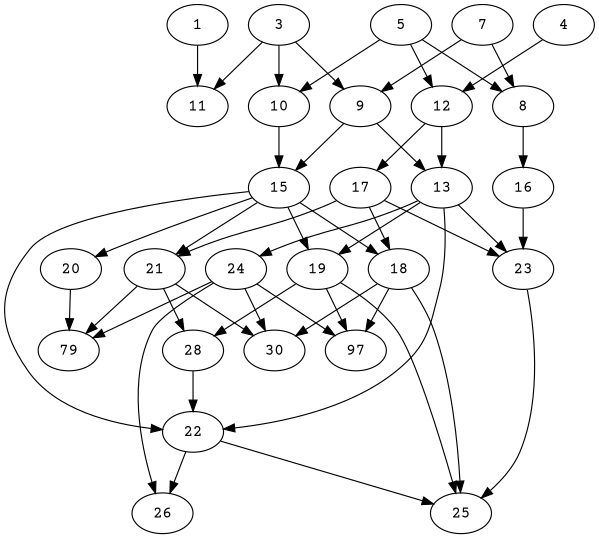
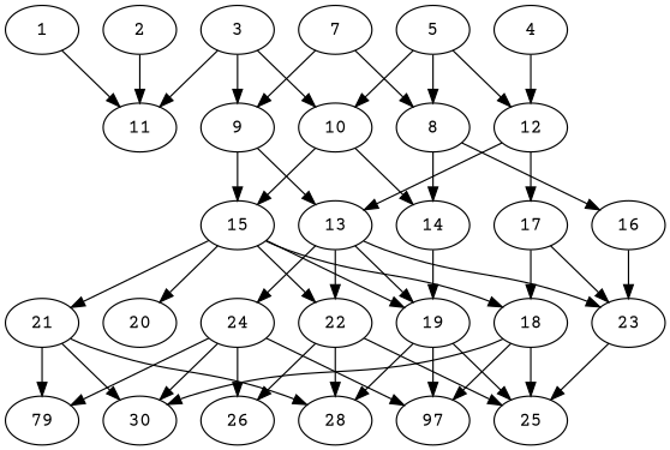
  digraph {
    fontname="Courier Prime"
    node [alpha=0.11 compute_size=368293445632 fontname="Courier Prime" result_size=0]
    edge [fontname="Courier Prime"]
    1 [alpha=0.16 compute_size=231928233984 ram=39536624 result_size=13312 trans_size=326402]
    11 [alpha=0.20 compute_size=68719476736 ram=11240048 trans_size=689183]
+   2 [compute_size=134217728000 ram=36913520 result_size=1024 trans_size=806189]
    3 [alpha=0.19 compute_size=631719936 ram=33165776 result_size=29696 trans_size=465338]
    9 [alpha=0.15 compute_size=14774870016 ram=38015984 result_size=13312 trans_size=991640]
    10 [alpha=0.04 compute_size=7759462400 ram=51102992 result_size=91136 trans_size=151181]
    13 [compute_size=5209718784 ram=18333200 result_size=91136 trans_size=619236]
    15 [alpha=0.05 compute_size=13623975936 ram=3301040 result_size=13312 trans_size=842889]
+   14 [alpha=0.17 compute_size=134217728000 ram=38820656 result_size=1024 trans_size=276179]
    19 [alpha=0.12 compute_size=68719476736 ram=40607408 result_size=74752 trans_size=742731]
    23 [alpha=0.01 ram=37642160 result_size=9216 trans_size=239703]
    22 [alpha=0.08 compute_size=21198804244 ram=49568096 result_size=29696 trans_size=1010629]
    24 [alpha=0.05 compute_size=1073741824000 ram=28816112 result_size=1024 trans_size=733588]
    18 [alpha=0.15 compute_size=365002752 ram=10432208 result_size=70656 trans_size=1009798]
    20 [alpha=0.17 compute_size=12078432256 ram=7289552 result_size=70656 trans_size=606448]
    21 [alpha=0.13 compute_size=278874135102 ram=33292496 result_size=1024 trans_size=180848]
    4 [alpha=0.14 compute_size=5093632000 ram=8951168 result_size=1024 trans_size=255975]
    12 [alpha=0.04 compute_size=795738112000 ram=49572848 result_size=91136 trans_size=937229]
    17 [alpha=0.07 compute_size=190488728011 ram=7007600 result_size=1024 trans_size=663257]
    5 [alpha=0.04 ram=13924928 result_size=9216 trans_size=825850]
    8 [alpha=0.06 compute_size=30892195840 ram=47858960 result_size=70656 trans_size=251020]
    16 [alpha=0.13 compute_size=231928233984 ram=45975584 result_size=13312 trans_size=732053]
    7 [alpha=0.14 compute_size=1557209088 ram=35516432 result_size=29696 trans_size=196449]
    25 [alpha=0.17 compute_size=15857639424 ram=19418240 trans_size=738607]
    n25 [alpha=0.09 compute_size=29803462656 label=97 ram=37974800 trans_size=804399]
    28 [ram=31070144 trans_size=411055]
    26 [compute_size=549755813888 ram=16302512 trans_size=833938]
    30 [alpha=0.07 ram=16125104 trans_size=824475]
    n29 [compute_size=134217728000 label=79 ram=40319120 trans_size=475280]
    1 -> 11
+   2 -> 11
    3 -> 11
    3 -> 9
    3 -> 10
    9 -> 13
    9 -> 15
    10 -> 15
+   10 -> 14
    13 -> 19
    13 -> 23
    13 -> 22
    13 -> 24
    15 -> 19
    15 -> 22
    15 -> 18
    15 -> 20
    15 -> 21
+   14 -> 19
    19 -> 25
    19 -> n25
    19 -> 28
    23 -> 25
    22 -> 25
-   28 -> 22
+   22 -> 28
    22 -> 26
    24 -> n25
    24 -> 26
    24 -> 30
    24 -> n29
    18 -> 25
    18 -> n25
    18 -> 30
-   20 -> n29
    21 -> 28
    21 -> 30
    21 -> n29
    4 -> 12
    12 -> 13
    12 -> 17
    17 -> 23
    17 -> 18
-   17 -> 21
    5 -> 10
    5 -> 12
    5 -> 8
+   8 -> 14
    8 -> 16
    16 -> 23
    7 -> 9
    7 -> 8
  }
